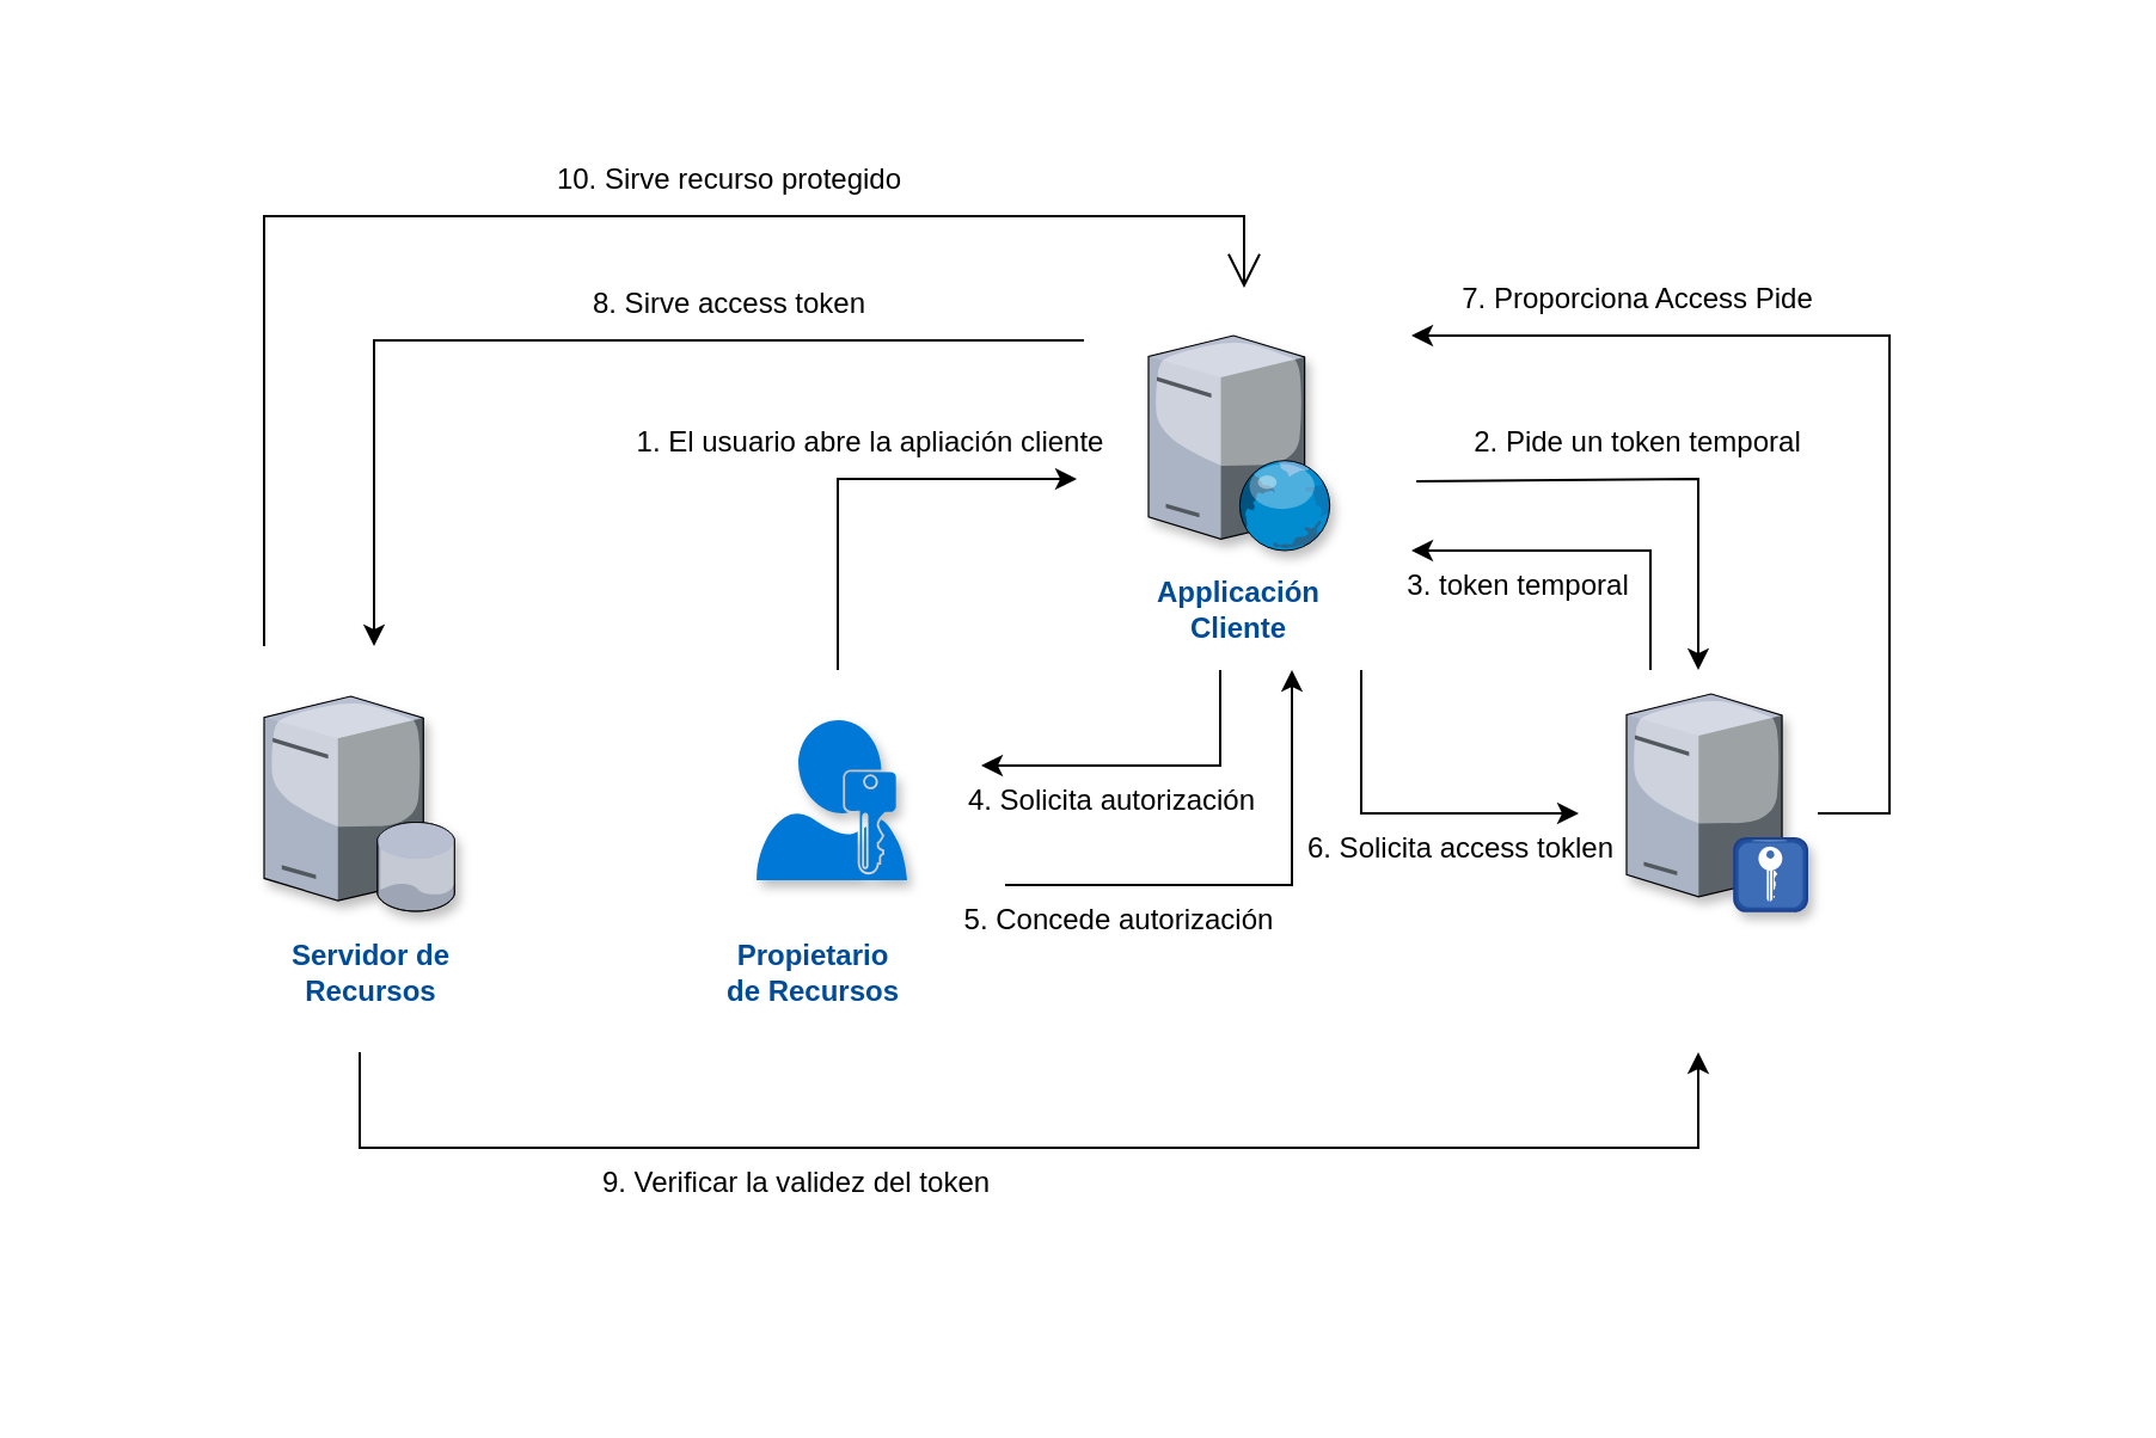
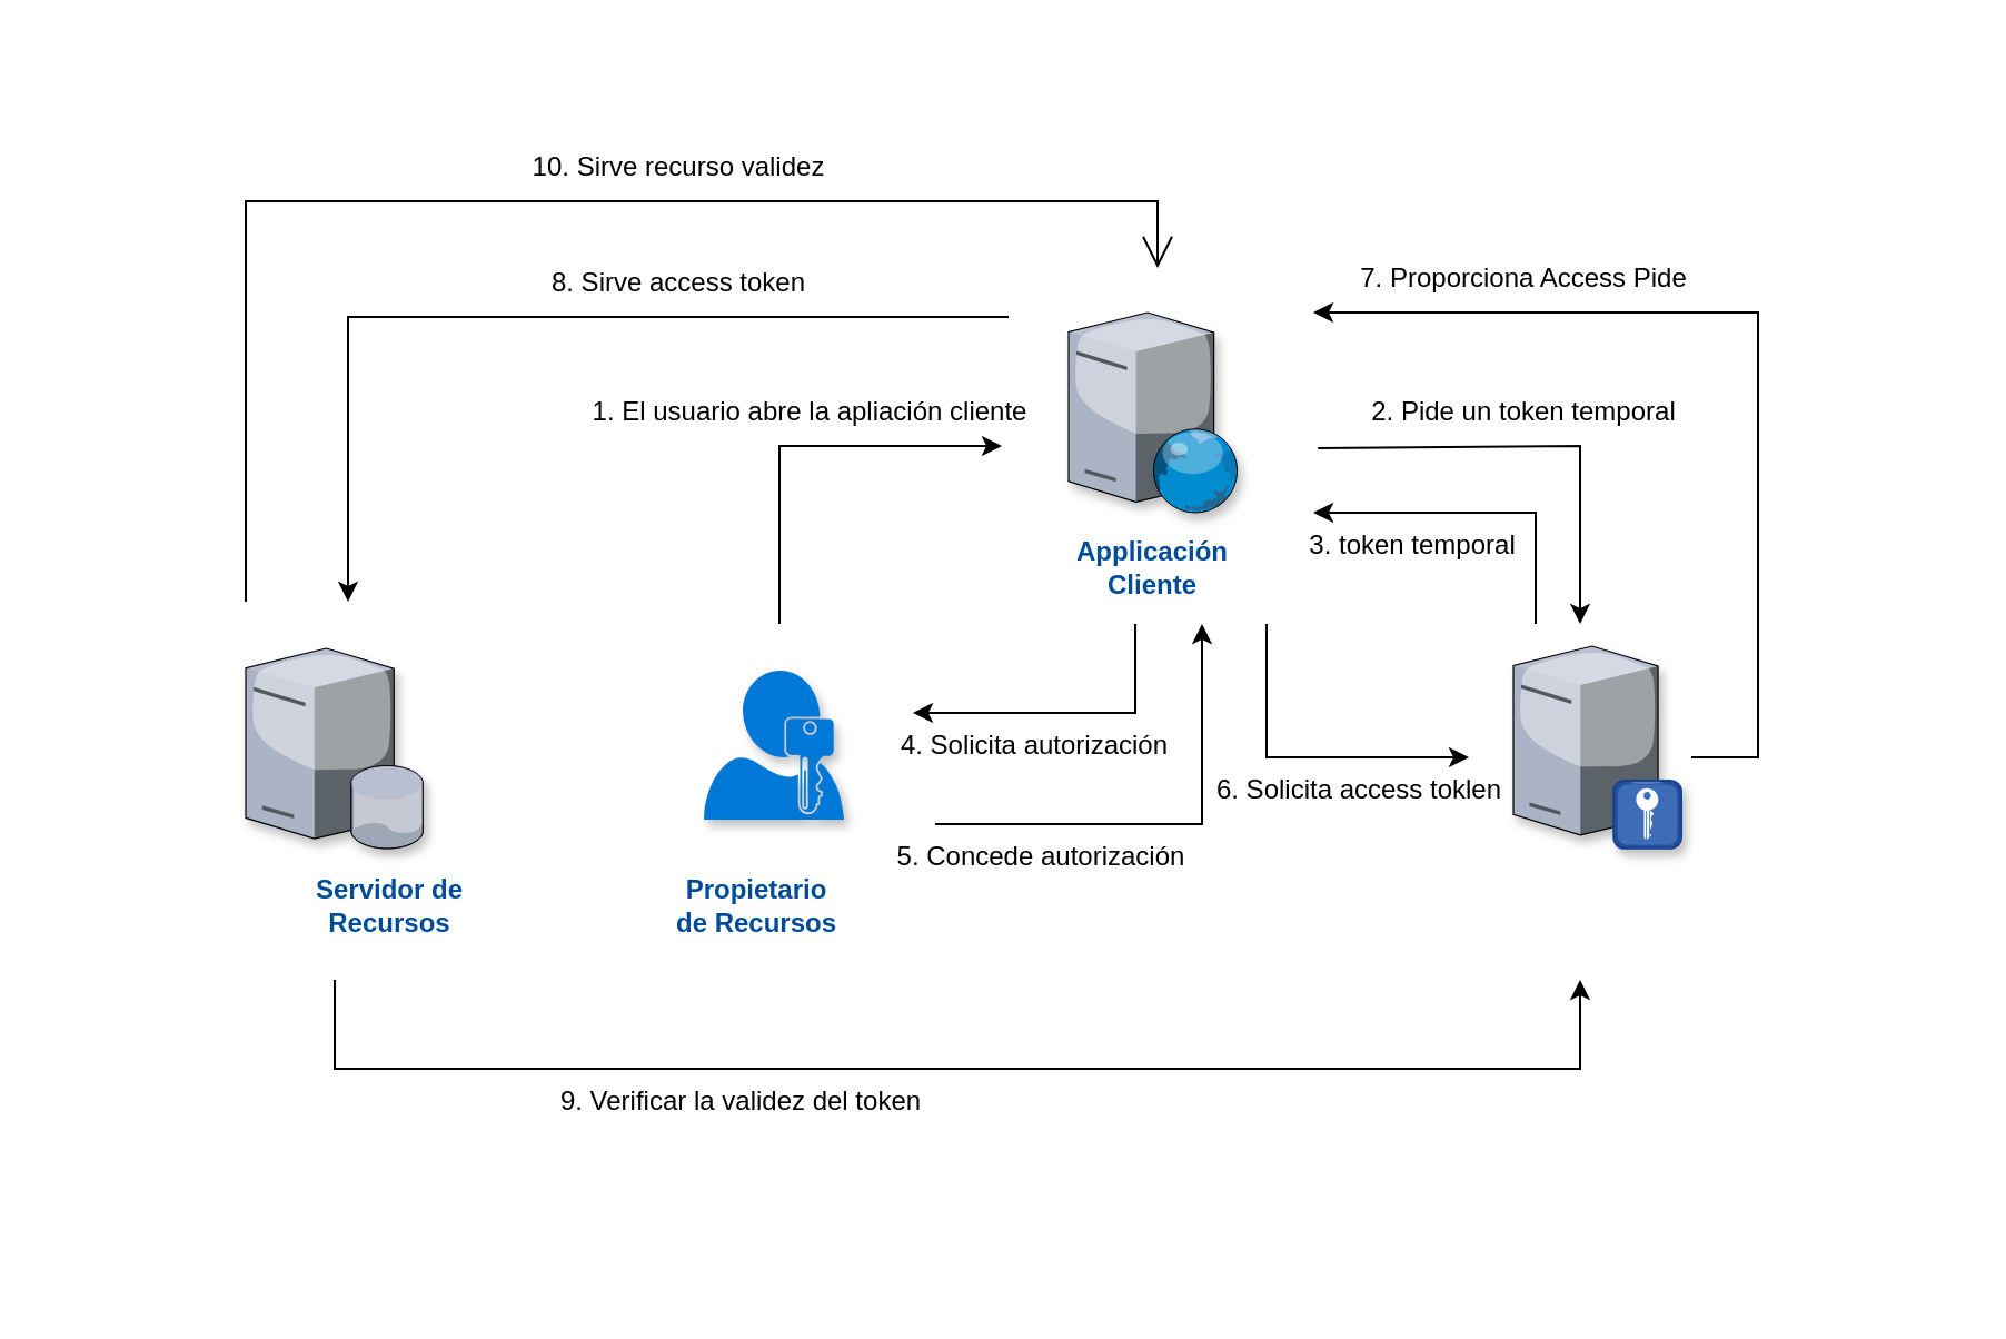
  <mxCell id="0" />
  <mxCell id="1" parent="0" />
  <mxCell id="2" value="" style="sketch=0;aspect=fixed;pointerEvents=1;shadow=1;dashed=0;html=1;strokeColor=none;labelPosition=center;verticalLabelPosition=bottom;verticalAlign=top;align=center;shape=mxgraph.mscae.enterprise.user_permissions;fillColor=#0078D7;" parent="1" vertex="1"><mxGeometry x="316" y="301" width="63" height="67.02" as="geometry" /></mxCell>
  <mxCell id="3" value="" style="verticalLabelPosition=bottom;sketch=0;aspect=fixed;html=1;verticalAlign=top;strokeColor=none;align=center;outlineConnect=0;shape=mxgraph.citrix.radius_server;shadow=1;" parent="1" vertex="1"><mxGeometry x="680" y="290" width="75.5" height="91" as="geometry" /></mxCell>
  <mxCell id="4" value="" style="verticalLabelPosition=bottom;sketch=0;aspect=fixed;html=1;verticalAlign=top;strokeColor=none;align=center;outlineConnect=0;shape=mxgraph.citrix.database_server;shadow=1;" parent="1" vertex="1"><mxGeometry x="110" y="291" width="80" height="90" as="geometry" /></mxCell>
  <mxCell id="5" value="" style="endArrow=classic;html=1;rounded=0;" parent="1" edge="1"><mxGeometry width="50" height="50" relative="1" as="geometry"><mxPoint x="350" y="280" as="sourcePoint" /><mxPoint x="450" y="200" as="targetPoint" /><Array as="points"><mxPoint x="350" y="200" /></Array></mxGeometry></mxCell>
  <mxCell id="6" value="1. El usuario abre la apliación cliente" style="text;html=1;strokeColor=none;fillColor=none;align=center;verticalAlign=middle;whiteSpace=wrap;rounded=0;shadow=1;" parent="1" vertex="1"><mxGeometry x="248.5" y="170" width="230" height="30" as="geometry" /></mxCell>
  <mxCell id="7" value="" style="endArrow=classic;html=1;rounded=0;exitX=0.096;exitY=1.033;exitDx=0;exitDy=0;exitPerimeter=0;" parent="1" edge="1" source="8"><mxGeometry width="50" height="50" relative="1" as="geometry"><mxPoint x="580" y="200" as="sourcePoint" /><mxPoint x="710" y="280" as="targetPoint" /><Array as="points"><mxPoint x="710" y="200" /></Array></mxGeometry></mxCell>
  <mxCell id="8" value="2. Pide un token temporal" style="text;html=1;strokeColor=none;fillColor=none;align=center;verticalAlign=middle;whiteSpace=wrap;rounded=0;shadow=1;" parent="1" vertex="1"><mxGeometry x="570" y="170" width="230" height="30" as="geometry" /></mxCell>
  <mxCell id="9" value="" style="endArrow=classic;html=1;rounded=0;" parent="1" edge="1"><mxGeometry width="50" height="50" relative="1" as="geometry"><mxPoint x="690" y="280" as="sourcePoint" /><mxPoint x="590" y="230" as="targetPoint" /><Array as="points"><mxPoint x="690" y="230" /></Array></mxGeometry></mxCell>
  <mxCell id="10" value="3. token temporal" style="text;html=1;strokeColor=none;fillColor=none;align=center;verticalAlign=middle;whiteSpace=wrap;rounded=0;shadow=1;" parent="1" vertex="1"><mxGeometry x="520" y="230" width="230" height="30" as="geometry" /></mxCell>
  <mxCell id="11" style="edgeStyle=orthogonalEdgeStyle;rounded=0;orthogonalLoop=1;jettySize=auto;html=1;startArrow=none;startFill=0;endArrow=classic;endFill=1;" parent="1" edge="1"><mxGeometry relative="1" as="geometry"><mxPoint x="453" y="142" as="sourcePoint" /><mxPoint x="156" y="270" as="targetPoint" /><Array as="points"><mxPoint x="156" y="142" /><mxPoint x="156" y="248" /></Array></mxGeometry></mxCell>
  <mxCell id="12" value="" style="verticalLabelPosition=bottom;sketch=0;aspect=fixed;html=1;verticalAlign=top;strokeColor=none;align=center;outlineConnect=0;shape=mxgraph.citrix.web_server;shadow=1;" parent="1" vertex="1"><mxGeometry x="480" y="140" width="76.5" height="90" as="geometry" /></mxCell>
  <mxCell id="13" value="" style="endArrow=none;html=1;rounded=0;startArrow=classic;startFill=1;endFill=0;" parent="1" edge="1"><mxGeometry width="50" height="50" relative="1" as="geometry"><mxPoint x="410" y="320" as="sourcePoint" /><mxPoint x="510" y="280" as="targetPoint" /><Array as="points"><mxPoint x="510" y="320" /></Array></mxGeometry></mxCell>
  <mxCell id="14" value="4. Solicita autorización" style="text;html=1;strokeColor=none;fillColor=none;align=center;verticalAlign=middle;whiteSpace=wrap;rounded=0;shadow=1;" parent="1" vertex="1"><mxGeometry x="350" y="319.5" width="230" height="30" as="geometry" /></mxCell>
  <mxCell id="15" value="" style="endArrow=classic;html=1;rounded=0;" parent="1" edge="1"><mxGeometry width="50" height="50" relative="1" as="geometry"><mxPoint x="420" y="370" as="sourcePoint" /><mxPoint x="540" y="280" as="targetPoint" /><Array as="points"><mxPoint x="540" y="370" /></Array></mxGeometry></mxCell>
  <mxCell id="16" value="5. Concede autorización" style="text;html=1;strokeColor=none;fillColor=none;align=center;verticalAlign=middle;whiteSpace=wrap;rounded=0;shadow=1;" parent="1" vertex="1"><mxGeometry x="353" y="370" width="230" height="30" as="geometry" /></mxCell>
  <mxCell id="17" value="" style="endArrow=classic;html=1;rounded=0;" parent="1" edge="1"><mxGeometry width="50" height="50" relative="1" as="geometry"><mxPoint x="569" y="280" as="sourcePoint" /><mxPoint x="660" y="340" as="targetPoint" /><Array as="points"><mxPoint x="569" y="340" /><mxPoint x="629" y="340" /></Array></mxGeometry></mxCell>
  <mxCell id="18" value="6. Solicita access toklen" style="text;html=1;strokeColor=none;fillColor=none;align=center;verticalAlign=middle;whiteSpace=wrap;rounded=0;shadow=1;" parent="1" vertex="1"><mxGeometry x="496" y="340" width="230" height="30" as="geometry" /></mxCell>
  <mxCell id="19" value="" style="endArrow=none;html=1;rounded=0;startArrow=classic;startFill=1;endFill=0;" parent="1" edge="1"><mxGeometry width="50" height="50" relative="1" as="geometry"><mxPoint x="590" y="140" as="sourcePoint" /><mxPoint x="760" y="340" as="targetPoint" /><Array as="points"><mxPoint x="790" y="140" /><mxPoint x="790" y="340" /></Array></mxGeometry></mxCell>
  <mxCell id="20" value="7. Proporciona Access Pide" style="text;html=1;strokeColor=none;fillColor=none;align=center;verticalAlign=middle;whiteSpace=wrap;rounded=0;shadow=1;" parent="1" vertex="1"><mxGeometry x="570" y="110" width="230" height="30" as="geometry" /></mxCell>
  <mxCell id="21" value="8. Sirve access token" style="text;html=1;strokeColor=none;fillColor=none;align=center;verticalAlign=middle;whiteSpace=wrap;rounded=0;shadow=1;" parent="1" vertex="1"><mxGeometry x="190" y="112" width="230" height="30" as="geometry" /></mxCell>
  <mxCell id="22" value="" style="endArrow=open;endFill=1;endSize=12;html=1;rounded=0;" parent="1" edge="1"><mxGeometry width="160" relative="1" as="geometry"><mxPoint x="110" y="270" as="sourcePoint" /><mxPoint x="520" y="120" as="targetPoint" /><Array as="points"><mxPoint x="110" y="90" /><mxPoint x="520" y="90" /></Array></mxGeometry></mxCell>
- <mxCell id="23" value="10. Sirve recurso protegido" style="text;html=1;strokeColor=none;fillColor=none;align=center;verticalAlign=middle;whiteSpace=wrap;rounded=0;shadow=1;" parent="1" vertex="1"><mxGeometry x="190" y="60" width="230" height="30" as="geometry" /></mxCell>
+ <mxCell id="23" value="10. Sirve recurso validez" style="text;html=1;strokeColor=none;fillColor=none;align=center;verticalAlign=middle;whiteSpace=wrap;rounded=0;shadow=1;" parent="1" vertex="1"><mxGeometry x="190" y="60" width="230" height="30" as="geometry" /></mxCell>
  <mxCell id="24" value="Text" style="text;html=1;strokeColor=none;fillColor=none;align=center;verticalAlign=middle;whiteSpace=wrap;rounded=0;shadow=1;sketch=0;fontColor=none;noLabel=1;" parent="1" vertex="1"><mxGeometry x="20" y="210" width="60" height="30" as="geometry" /></mxCell>
  <mxCell id="25" value="Text" style="text;html=1;strokeColor=none;fillColor=none;align=center;verticalAlign=middle;whiteSpace=wrap;rounded=0;shadow=1;sketch=0;fontColor=none;noLabel=1;" parent="1" vertex="1"><mxGeometry x="340" y="20" width="60" height="30" as="geometry" /></mxCell>
  <mxCell id="26" value="Text" style="text;html=1;strokeColor=none;fillColor=none;align=center;verticalAlign=middle;whiteSpace=wrap;rounded=0;shadow=1;sketch=0;fontColor=none;noLabel=1;" parent="1" vertex="1"><mxGeometry x="820" y="220" width="60" height="30" as="geometry" /></mxCell>
  <mxCell id="27" value="Text" style="text;html=1;strokeColor=none;fillColor=none;align=center;verticalAlign=middle;whiteSpace=wrap;rounded=0;shadow=1;sketch=0;fontColor=none;noLabel=1;" parent="1" vertex="1"><mxGeometry x="390" y="550" width="60" height="30" as="geometry" /></mxCell>
  <mxCell id="28" value="Propietario de Recursos" style="text;html=1;strokeColor=none;fillColor=none;align=center;verticalAlign=middle;whiteSpace=wrap;rounded=0;sketch=0;fontColor=#004C99;fontStyle=1" parent="1" vertex="1"><mxGeometry x="300" y="392" width="79.5" height="30" as="geometry" /></mxCell>
- <mxCell id="29" value="Servidor de Recursos" style="text;html=1;strokeColor=none;fillColor=none;align=center;verticalAlign=middle;whiteSpace=wrap;rounded=0;sketch=0;fontColor=#004C99;fontStyle=1" vertex="1" parent="1"><mxGeometry x="120" y="392" width="70" height="30" as="geometry" /></mxCell>
+ <mxCell id="29" value="Servidor de Recursos" style="text;html=1;strokeColor=none;fillColor=none;align=center;verticalAlign=middle;whiteSpace=wrap;rounded=0;sketch=0;fontColor=#004C99;fontStyle=1" vertex="1" parent="1"><mxGeometry x="140" y="392" width="70" height="30" as="geometry" /></mxCell>
  <mxCell id="30" value="Applicación Cliente" style="text;html=1;strokeColor=none;fillColor=none;align=center;verticalAlign=middle;whiteSpace=wrap;rounded=0;sketch=0;fontColor=#004C99;fontStyle=1" vertex="1" parent="1"><mxGeometry x="488.25" y="240" width="60" height="30" as="geometry" /></mxCell>
  <mxCell id="31" value="" style="endArrow=classic;html=1;rounded=0;" edge="1" parent="1"><mxGeometry width="50" height="50" relative="1" as="geometry"><mxPoint x="150" y="440" as="sourcePoint" /><mxPoint x="710" y="440" as="targetPoint" /><Array as="points"><mxPoint x="150" y="480" /><mxPoint x="710" y="480" /></Array></mxGeometry></mxCell>
  <mxCell id="32" value="9. Verificar la validez del token" style="text;html=1;strokeColor=none;fillColor=none;align=center;verticalAlign=middle;whiteSpace=wrap;rounded=0;shadow=1;" vertex="1" parent="1"><mxGeometry x="218.25" y="480" width="230" height="30" as="geometry" /></mxCell>
